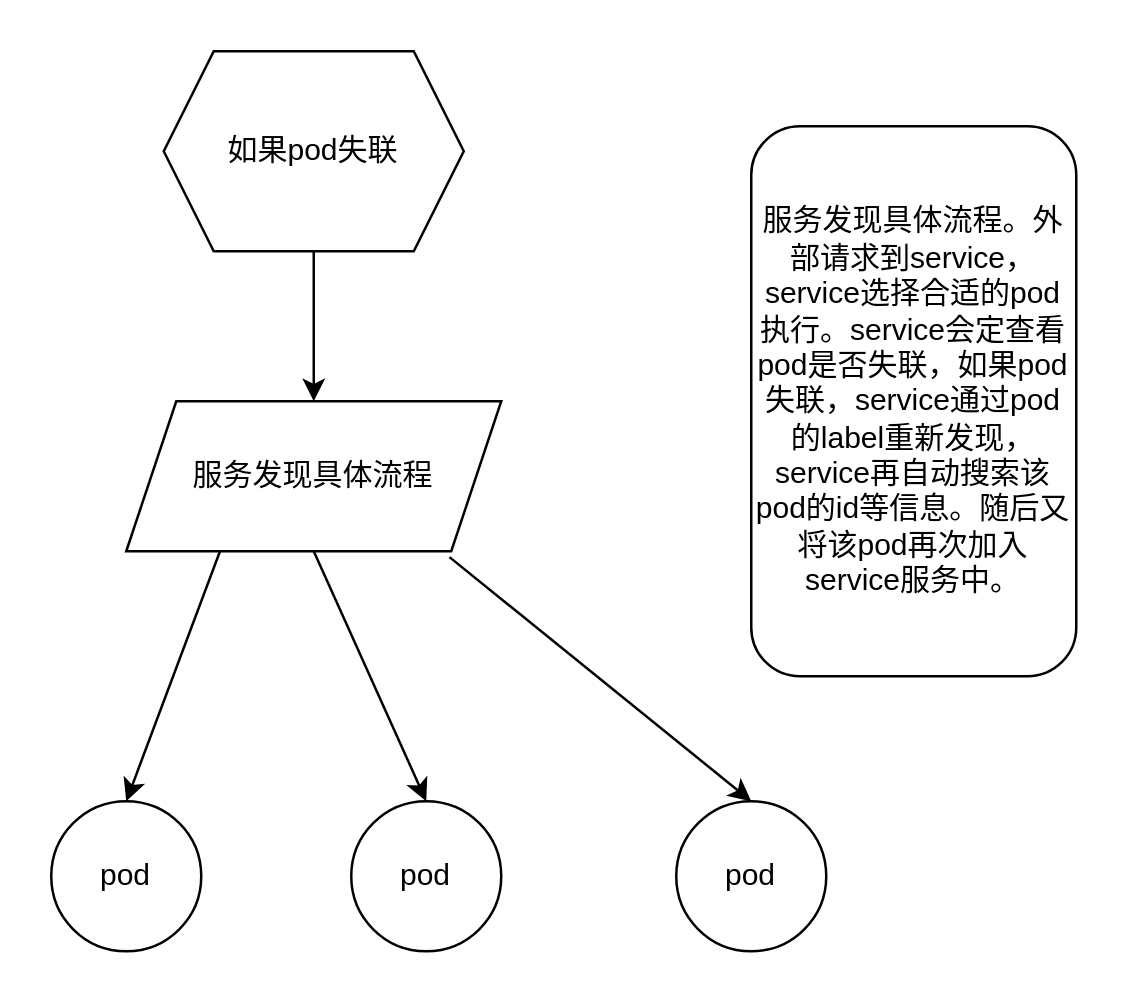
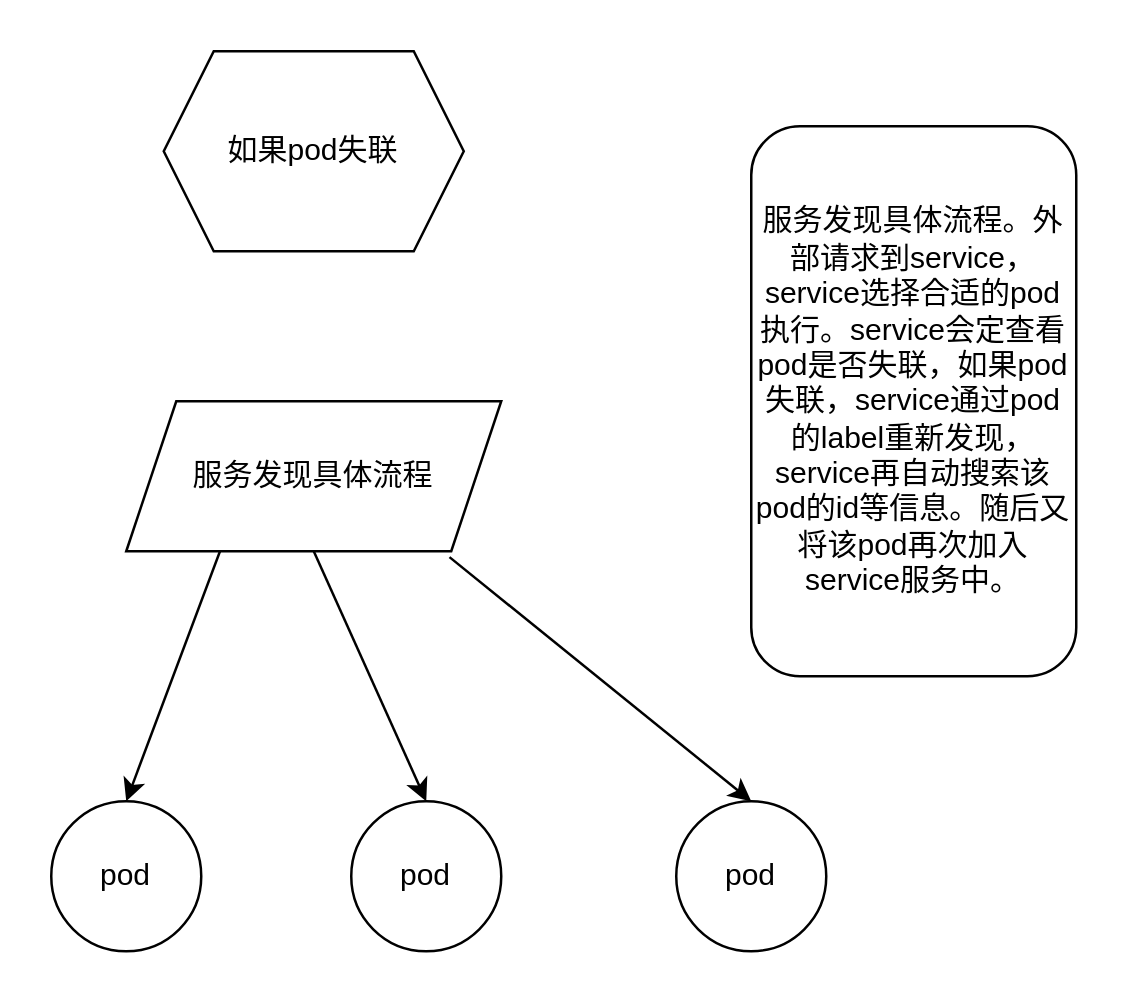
  <mxCell id="0" />
  <mxCell id="1" parent="0" />
  <mxCell id="2" value="服务发现具体流程" style="shape=parallelogram;perimeter=parallelogramPerimeter;whiteSpace=wrap;html=1;fixedSize=1;" vertex="1" parent="1"><mxGeometry x="50" y="160" width="150" height="60" as="geometry" /></mxCell>
  <mxCell id="3" value="pod" style="ellipse;whiteSpace=wrap;html=1;aspect=fixed;" vertex="1" parent="1"><mxGeometry x="20" y="320" width="60" height="60" as="geometry" /></mxCell>
  <mxCell id="4" value="pod" style="ellipse;whiteSpace=wrap;html=1;aspect=fixed;" vertex="1" parent="1"><mxGeometry x="270" y="320" width="60" height="60" as="geometry" /></mxCell>
- <mxCell id="5" value="" style="edgeStyle=orthogonalEdgeStyle;rounded=0;orthogonalLoop=1;jettySize=auto;html=1;" edge="1" parent="1" source="6" target="2"><mxGeometry relative="1" as="geometry" /></mxCell>
  <mxCell id="6" value="如果pod失联" style="shape=hexagon;perimeter=hexagonPerimeter2;whiteSpace=wrap;html=1;fixedSize=1;" vertex="1" parent="1"><mxGeometry x="65" y="20" width="120" height="80" as="geometry" /></mxCell>
  <mxCell id="7" value="" style="endArrow=classic;html=1;exitX=0.862;exitY=1.039;exitDx=0;exitDy=0;exitPerimeter=0;" edge="1" parent="1" source="2"><mxGeometry width="50" height="50" relative="1" as="geometry"><mxPoint x="160" y="290" as="sourcePoint" /><mxPoint x="300" y="320" as="targetPoint" /></mxGeometry></mxCell>
  <mxCell id="8" value="" style="endArrow=classic;html=1;exitX=0.25;exitY=1;exitDx=0;exitDy=0;entryX=0.5;entryY=0;entryDx=0;entryDy=0;" edge="1" parent="1" source="2" target="3"><mxGeometry width="50" height="50" relative="1" as="geometry"><mxPoint x="80" y="300" as="sourcePoint" /><mxPoint x="130" y="250" as="targetPoint" /></mxGeometry></mxCell>
  <mxCell id="9" value="pod" style="ellipse;whiteSpace=wrap;html=1;aspect=fixed;" vertex="1" parent="1"><mxGeometry x="140" y="320" width="60" height="60" as="geometry" /></mxCell>
  <mxCell id="10" value="" style="endArrow=classic;html=1;exitX=0.5;exitY=1;exitDx=0;exitDy=0;entryX=0.5;entryY=0;entryDx=0;entryDy=0;" edge="1" parent="1" source="2" target="9"><mxGeometry width="50" height="50" relative="1" as="geometry"><mxPoint x="140" y="310" as="sourcePoint" /><mxPoint x="190" y="260" as="targetPoint" /></mxGeometry></mxCell>
  <mxCell id="11" value="服务发现具体流程。外部请求到service，service选择合适的pod执行。service会定查看pod是否失联，如果pod失联，service通过pod的label重新发现，service再自动搜索该pod的id等信息。随后又将该pod再次加入service服务中。" style="rounded=1;whiteSpace=wrap;html=1;" vertex="1" parent="1"><mxGeometry x="300" y="50" width="130" height="220" as="geometry" /></mxCell>
